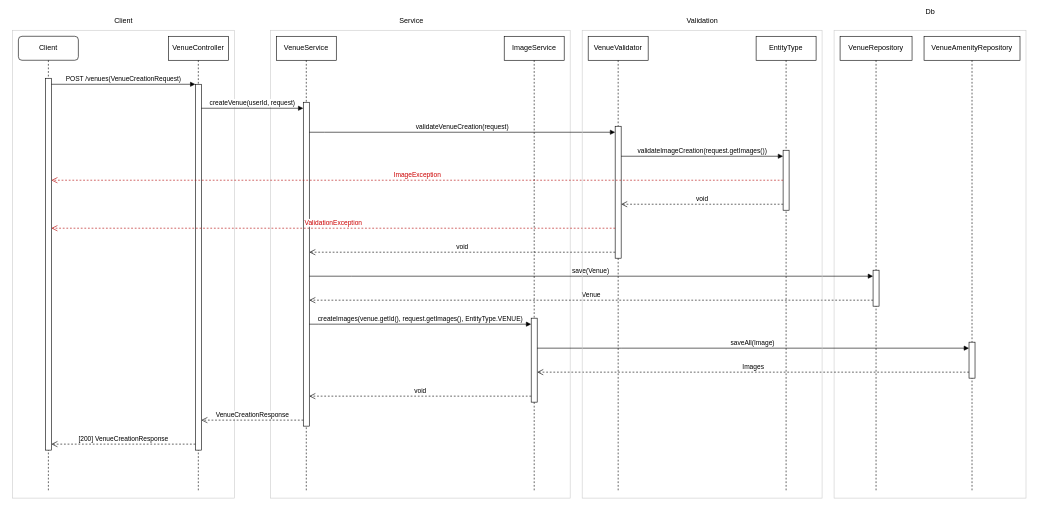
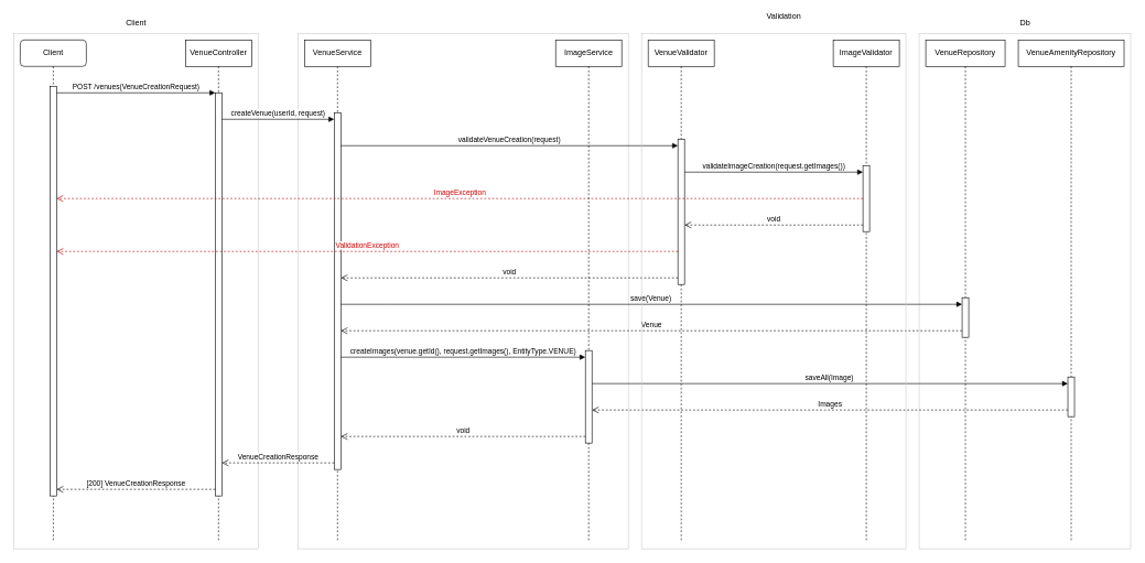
  <mxCell id="0" />
  <mxCell id="1" parent="0" />
  <mxCell id="2" value="" style="rounded=0;whiteSpace=wrap;html=1;fillColor=none;strokeColor=#CCCCCC;fontColor=#333333;" parent="1" vertex="1"><mxGeometry x="20" y="50" width="370" height="780" as="geometry" /></mxCell>
  <mxCell id="3" value="" style="rounded=0;whiteSpace=wrap;html=1;fillColor=none;strokeColor=#CCCCCC;fontColor=light-dark(#ff0000, #ededed);" parent="1" vertex="1"><mxGeometry x="450" y="50" width="500" height="780" as="geometry" /></mxCell>
  <mxCell id="4" value="" style="rounded=0;whiteSpace=wrap;html=1;fillColor=none;strokeColor=#CCCCCC;fontColor=#333333;" parent="1" vertex="1"><mxGeometry x="1390" y="50" width="320" height="780" as="geometry" /></mxCell>
  <mxCell id="5" value="Client" style="shape=umlLifeline;perimeter=lifelinePerimeter;whiteSpace=wrap;html=1;container=0;dropTarget=0;collapsible=0;recursiveResize=0;outlineConnect=0;portConstraint=eastwest;newEdgeStyle={&quot;edgeStyle&quot;:&quot;elbowEdgeStyle&quot;,&quot;elbow&quot;:&quot;vertical&quot;,&quot;curved&quot;:0,&quot;rounded&quot;:0};rounded=1;" parent="1" vertex="1"><mxGeometry x="30" y="60" width="100" height="760" as="geometry" /></mxCell>
  <mxCell id="6" value="" style="html=1;points=[];perimeter=orthogonalPerimeter;outlineConnect=0;targetShapes=umlLifeline;portConstraint=eastwest;newEdgeStyle={&quot;edgeStyle&quot;:&quot;elbowEdgeStyle&quot;,&quot;elbow&quot;:&quot;vertical&quot;,&quot;curved&quot;:0,&quot;rounded&quot;:0};" parent="5" vertex="1"><mxGeometry x="45" y="70" width="10" height="620" as="geometry" /></mxCell>
  <mxCell id="7" value="VenueController" style="shape=umlLifeline;perimeter=lifelinePerimeter;whiteSpace=wrap;html=1;container=0;dropTarget=0;collapsible=0;recursiveResize=0;outlineConnect=0;portConstraint=eastwest;newEdgeStyle={&quot;edgeStyle&quot;:&quot;elbowEdgeStyle&quot;,&quot;elbow&quot;:&quot;vertical&quot;,&quot;curved&quot;:0,&quot;rounded&quot;:0};" parent="1" vertex="1"><mxGeometry x="280" y="60" width="100" height="760" as="geometry" /></mxCell>
  <mxCell id="8" value="" style="html=1;points=[];perimeter=orthogonalPerimeter;outlineConnect=0;targetShapes=umlLifeline;portConstraint=eastwest;newEdgeStyle={&quot;edgeStyle&quot;:&quot;elbowEdgeStyle&quot;,&quot;elbow&quot;:&quot;vertical&quot;,&quot;curved&quot;:0,&quot;rounded&quot;:0};" parent="7" vertex="1"><mxGeometry x="45" y="80" width="10" height="610" as="geometry" /></mxCell>
  <mxCell id="9" value="POST /venues(VenueCreationRequest)" style="html=1;verticalAlign=bottom;endArrow=block;edgeStyle=elbowEdgeStyle;elbow=vertical;curved=0;rounded=0;" parent="1" source="6" target="8" edge="1"><mxGeometry relative="1" as="geometry"><mxPoint x="185" y="150" as="sourcePoint" /><Array as="points"><mxPoint x="170" y="140" /></Array></mxGeometry></mxCell>
  <mxCell id="10" value="VenueService" style="shape=umlLifeline;perimeter=lifelinePerimeter;whiteSpace=wrap;html=1;container=0;dropTarget=0;collapsible=0;recursiveResize=0;outlineConnect=0;portConstraint=eastwest;newEdgeStyle={&quot;edgeStyle&quot;:&quot;elbowEdgeStyle&quot;,&quot;elbow&quot;:&quot;vertical&quot;,&quot;curved&quot;:0,&quot;rounded&quot;:0};" parent="1" vertex="1"><mxGeometry x="460" y="60" width="100" height="760" as="geometry" /></mxCell>
  <mxCell id="11" value="" style="html=1;points=[];perimeter=orthogonalPerimeter;outlineConnect=0;targetShapes=umlLifeline;portConstraint=eastwest;newEdgeStyle={&quot;edgeStyle&quot;:&quot;elbowEdgeStyle&quot;,&quot;elbow&quot;:&quot;vertical&quot;,&quot;curved&quot;:0,&quot;rounded&quot;:0};" parent="10" vertex="1"><mxGeometry x="45" y="110" width="10" height="540" as="geometry" /></mxCell>
  <mxCell id="12" value="validateVenueCreation(request)" style="html=1;verticalAlign=bottom;endArrow=block;edgeStyle=elbowEdgeStyle;elbow=vertical;curved=0;rounded=0;" parent="1" source="11" target="14" edge="1"><mxGeometry relative="1" as="geometry"><mxPoint x="500" y="220" as="sourcePoint" /><Array as="points"><mxPoint x="540" y="220" /></Array><mxPoint x="680" y="220" as="targetPoint" /></mxGeometry></mxCell>
  <mxCell id="13" value="VenueValidator" style="shape=umlLifeline;perimeter=lifelinePerimeter;whiteSpace=wrap;html=1;container=0;dropTarget=0;collapsible=0;recursiveResize=0;outlineConnect=0;portConstraint=eastwest;newEdgeStyle={&quot;edgeStyle&quot;:&quot;elbowEdgeStyle&quot;,&quot;elbow&quot;:&quot;vertical&quot;,&quot;curved&quot;:0,&quot;rounded&quot;:0};" parent="1" vertex="1"><mxGeometry x="980" y="60" width="100" height="760" as="geometry" /></mxCell>
  <mxCell id="14" value="" style="html=1;points=[];perimeter=orthogonalPerimeter;outlineConnect=0;targetShapes=umlLifeline;portConstraint=eastwest;newEdgeStyle={&quot;edgeStyle&quot;:&quot;elbowEdgeStyle&quot;,&quot;elbow&quot;:&quot;vertical&quot;,&quot;curved&quot;:0,&quot;rounded&quot;:0};" parent="13" vertex="1"><mxGeometry x="45" y="150" width="10" height="220" as="geometry" /></mxCell>
- <mxCell id="15" value="EntityType" style="shape=umlLifeline;perimeter=lifelinePerimeter;whiteSpace=wrap;html=1;container=0;dropTarget=0;collapsible=0;recursiveResize=0;outlineConnect=0;portConstraint=eastwest;newEdgeStyle={&quot;edgeStyle&quot;:&quot;elbowEdgeStyle&quot;,&quot;elbow&quot;:&quot;vertical&quot;,&quot;curved&quot;:0,&quot;rounded&quot;:0};" parent="1" vertex="1"><mxGeometry x="1260" y="60" width="100" height="760" as="geometry" /></mxCell>
+ <mxCell id="15" value="ImageValidator" style="shape=umlLifeline;perimeter=lifelinePerimeter;whiteSpace=wrap;html=1;container=0;dropTarget=0;collapsible=0;recursiveResize=0;outlineConnect=0;portConstraint=eastwest;newEdgeStyle={&quot;edgeStyle&quot;:&quot;elbowEdgeStyle&quot;,&quot;elbow&quot;:&quot;vertical&quot;,&quot;curved&quot;:0,&quot;rounded&quot;:0};" parent="1" vertex="1"><mxGeometry x="1260" y="60" width="100" height="760" as="geometry" /></mxCell>
  <mxCell id="16" value="" style="html=1;points=[];perimeter=orthogonalPerimeter;outlineConnect=0;targetShapes=umlLifeline;portConstraint=eastwest;newEdgeStyle={&quot;edgeStyle&quot;:&quot;elbowEdgeStyle&quot;,&quot;elbow&quot;:&quot;vertical&quot;,&quot;curved&quot;:0,&quot;rounded&quot;:0};" parent="15" vertex="1"><mxGeometry x="45" y="190" width="10" height="100" as="geometry" /></mxCell>
  <mxCell id="17" value="validateImageCreation(request.getImages())" style="html=1;verticalAlign=bottom;endArrow=block;edgeStyle=elbowEdgeStyle;elbow=vertical;curved=0;rounded=0;" parent="1" source="14" target="16" edge="1"><mxGeometry relative="1" as="geometry"><mxPoint x="1050" y="260" as="sourcePoint" /><Array as="points"><mxPoint x="1105" y="260" /></Array><mxPoint x="1260" y="260" as="targetPoint" /></mxGeometry></mxCell>
- <mxCell id="18" value="Validation" style="text;html=1;align=center;verticalAlign=middle;resizable=0;points=[];autosize=1;strokeColor=none;fillColor=none;" parent="1" vertex="1"><mxGeometry x="1130" width="80" height="30" as="geometry" y="20" /></mxCell>
+ <mxCell id="18" value="Validation" style="text;html=1;align=center;verticalAlign=middle;resizable=0;points=[];autosize=1;strokeColor=none;fillColor=none;" parent="1" vertex="1"><mxGeometry x="1145" y="10" width="80" height="30" as="geometry" /></mxCell>
  <mxCell id="19" value="void" style="html=1;verticalAlign=bottom;endArrow=open;dashed=1;endSize=8;edgeStyle=elbowEdgeStyle;elbow=vertical;curved=0;rounded=0;" parent="1" source="16" target="14" edge="1"><mxGeometry relative="1" as="geometry"><mxPoint x="1020" y="300" as="targetPoint" /><Array as="points"><mxPoint x="1090" y="340" /><mxPoint x="1115" y="300" /></Array><mxPoint x="1260" y="300" as="sourcePoint" /></mxGeometry></mxCell>
  <mxCell id="20" value="void" style="html=1;verticalAlign=bottom;endArrow=open;dashed=1;endSize=8;edgeStyle=elbowEdgeStyle;elbow=vertical;curved=0;rounded=0;" parent="1" source="14" edge="1" target="11"><mxGeometry relative="1" as="geometry"><mxPoint x="490" y="420" as="targetPoint" /><Array as="points"><mxPoint x="670" y="420" /><mxPoint x="695" y="540" /></Array><mxPoint x="1040" y="420" as="sourcePoint" /></mxGeometry></mxCell>
  <mxCell id="21" value="save(Venue)" style="html=1;verticalAlign=bottom;endArrow=block;edgeStyle=elbowEdgeStyle;elbow=horizontal;curved=0;rounded=0;" parent="1" source="11" target="23" edge="1"><mxGeometry x="-0.002" relative="1" as="geometry"><mxPoint x="530" y="460" as="sourcePoint" /><Array as="points"><mxPoint x="585" y="460" /></Array><mxPoint x="1260" y="460" as="targetPoint" /><mxPoint as="offset" /></mxGeometry></mxCell>
  <mxCell id="22" value="VenueRepository" style="shape=umlLifeline;perimeter=lifelinePerimeter;whiteSpace=wrap;html=1;container=0;dropTarget=0;collapsible=0;recursiveResize=0;outlineConnect=0;portConstraint=eastwest;newEdgeStyle={&quot;edgeStyle&quot;:&quot;elbowEdgeStyle&quot;,&quot;elbow&quot;:&quot;vertical&quot;,&quot;curved&quot;:0,&quot;rounded&quot;:0};" parent="1" vertex="1"><mxGeometry x="1400" y="60" width="120" height="760" as="geometry" /></mxCell>
  <mxCell id="23" value="" style="html=1;points=[];perimeter=orthogonalPerimeter;outlineConnect=0;targetShapes=umlLifeline;portConstraint=eastwest;newEdgeStyle={&quot;edgeStyle&quot;:&quot;elbowEdgeStyle&quot;,&quot;elbow&quot;:&quot;vertical&quot;,&quot;curved&quot;:0,&quot;rounded&quot;:0};" parent="1" vertex="1"><mxGeometry x="1455" y="450" width="10" height="60" as="geometry" /></mxCell>
  <mxCell id="24" value="Venue" style="html=1;verticalAlign=bottom;endArrow=open;dashed=1;endSize=8;edgeStyle=elbowEdgeStyle;elbow=vertical;curved=0;rounded=0;" parent="1" source="23" target="11" edge="1"><mxGeometry relative="1" as="geometry"><mxPoint x="1100" y="500" as="targetPoint" /><Array as="points"><mxPoint x="1215" y="500" /></Array><mxPoint x="1480" y="500" as="sourcePoint" /></mxGeometry></mxCell>
  <mxCell id="25" value="createImages(venue.getId(), request.getImages(), EntityType.VENUE)" style="html=1;verticalAlign=bottom;endArrow=block;edgeStyle=elbowEdgeStyle;elbow=horizontal;curved=0;rounded=0;" parent="1" source="11" target="29" edge="1"><mxGeometry x="-0.002" relative="1" as="geometry"><mxPoint x="600" y="540" as="sourcePoint" /><Array as="points"><mxPoint x="530" y="540" /></Array><mxPoint x="755" y="540" as="targetPoint" /><mxPoint as="offset" /></mxGeometry></mxCell>
  <mxCell id="26" value="VenueAmenityRepository" style="shape=umlLifeline;perimeter=lifelinePerimeter;whiteSpace=wrap;html=1;container=0;dropTarget=0;collapsible=0;recursiveResize=0;outlineConnect=0;portConstraint=eastwest;newEdgeStyle={&quot;edgeStyle&quot;:&quot;elbowEdgeStyle&quot;,&quot;elbow&quot;:&quot;vertical&quot;,&quot;curved&quot;:0,&quot;rounded&quot;:0};" parent="1" vertex="1"><mxGeometry x="1540" y="60" width="160" height="760" as="geometry" /></mxCell>
  <mxCell id="27" value="" style="html=1;points=[];perimeter=orthogonalPerimeter;outlineConnect=0;targetShapes=umlLifeline;portConstraint=eastwest;newEdgeStyle={&quot;edgeStyle&quot;:&quot;elbowEdgeStyle&quot;,&quot;elbow&quot;:&quot;vertical&quot;,&quot;curved&quot;:0,&quot;rounded&quot;:0};" parent="26" vertex="1"><mxGeometry x="75" y="510" width="10" height="60" as="geometry" /></mxCell>
  <mxCell id="28" value="ImageService" style="shape=umlLifeline;perimeter=lifelinePerimeter;whiteSpace=wrap;html=1;container=0;dropTarget=0;collapsible=0;recursiveResize=0;outlineConnect=0;portConstraint=eastwest;newEdgeStyle={&quot;edgeStyle&quot;:&quot;elbowEdgeStyle&quot;,&quot;elbow&quot;:&quot;vertical&quot;,&quot;curved&quot;:0,&quot;rounded&quot;:0};" parent="1" vertex="1"><mxGeometry x="840" y="60" width="100" height="760" as="geometry" /></mxCell>
  <mxCell id="29" value="" style="html=1;points=[];perimeter=orthogonalPerimeter;outlineConnect=0;targetShapes=umlLifeline;portConstraint=eastwest;newEdgeStyle={&quot;edgeStyle&quot;:&quot;elbowEdgeStyle&quot;,&quot;elbow&quot;:&quot;vertical&quot;,&quot;curved&quot;:0,&quot;rounded&quot;:0};" parent="28" vertex="1"><mxGeometry x="45" y="470" width="10" height="140" as="geometry" /></mxCell>
  <mxCell id="30" value="saveAll(Image)" style="html=1;verticalAlign=bottom;endArrow=block;edgeStyle=elbowEdgeStyle;elbow=horizontal;curved=0;rounded=0;" parent="1" source="29" target="27" edge="1"><mxGeometry x="-0.002" relative="1" as="geometry"><mxPoint x="990" y="580" as="sourcePoint" /><Array as="points"><mxPoint x="1035" y="580" /></Array><mxPoint x="1390" y="580" as="targetPoint" /><mxPoint as="offset" /></mxGeometry></mxCell>
  <mxCell id="31" value="Images" style="html=1;verticalAlign=bottom;endArrow=open;dashed=1;endSize=8;edgeStyle=elbowEdgeStyle;elbow=vertical;curved=0;rounded=0;" parent="1" source="27" target="29" edge="1"><mxGeometry relative="1" as="geometry"><mxPoint x="510" y="620" as="targetPoint" /><Array as="points"><mxPoint x="1240" y="620" /></Array><mxPoint x="1630" y="620" as="sourcePoint" /></mxGeometry></mxCell>
  <mxCell id="32" value="void" style="html=1;verticalAlign=bottom;endArrow=open;dashed=1;endSize=8;edgeStyle=elbowEdgeStyle;elbow=vertical;curved=0;rounded=0;" parent="1" source="29" target="11" edge="1"><mxGeometry relative="1" as="geometry"><mxPoint x="540" y="660" as="targetPoint" /><Array as="points"><mxPoint x="690" y="660" /></Array><mxPoint x="870" y="660" as="sourcePoint" /></mxGeometry></mxCell>
  <mxCell id="33" value="VenueCreationResponse" style="html=1;verticalAlign=bottom;endArrow=open;dashed=1;endSize=8;edgeStyle=elbowEdgeStyle;elbow=vertical;curved=0;rounded=0;" parent="1" source="11" target="8" edge="1"><mxGeometry relative="1" as="geometry"><mxPoint x="250" y="700" as="targetPoint" /><Array as="points"><mxPoint x="410" y="700" /></Array><mxPoint x="460" y="700" as="sourcePoint" /></mxGeometry></mxCell>
  <mxCell id="34" value="[200] VenueCreationResponse" style="html=1;verticalAlign=bottom;endArrow=open;dashed=1;endSize=8;edgeStyle=elbowEdgeStyle;elbow=vertical;curved=0;rounded=0;" parent="1" source="8" target="6" edge="1"><mxGeometry relative="1" as="geometry"><mxPoint x="110" y="740" as="targetPoint" /><Array as="points"><mxPoint x="225" y="740" /></Array><mxPoint x="290" y="740" as="sourcePoint" /></mxGeometry></mxCell>
- <mxCell id="35" value="Service" style="text;html=1;align=center;verticalAlign=middle;resizable=0;points=[];autosize=1;strokeColor=none;fillColor=none;" parent="1" vertex="1"><mxGeometry x="655" width="60" height="30" as="geometry" y="20" /></mxCell>
  <mxCell id="36" value="Client" style="text;html=1;align=center;verticalAlign=middle;resizable=0;points=[];autosize=1;strokeColor=none;fillColor=none;" parent="1" vertex="1"><mxGeometry x="180" width="50" height="30" as="geometry" y="20" /></mxCell>
- <mxCell id="37" value="Db" style="text;html=1;align=center;verticalAlign=middle;resizable=0;points=[];autosize=1;strokeColor=none;fillColor=none;" parent="1" vertex="1"><mxGeometry x="1530" y="5" width="40" height="30" as="geometry" /></mxCell>
+ <mxCell id="37" value="Db" style="text;html=1;align=center;verticalAlign=middle;resizable=0;points=[];autosize=1;strokeColor=none;fillColor=none;" parent="1" vertex="1"><mxGeometry x="1530" width="40" height="30" as="geometry" y="20" /></mxCell>
  <mxCell id="38" value="createVenue(userId, request)" style="html=1;verticalAlign=bottom;endArrow=block;edgeStyle=elbowEdgeStyle;elbow=vertical;curved=0;rounded=0;" parent="1" source="8" target="11" edge="1"><mxGeometry relative="1" as="geometry"><mxPoint x="390" y="180" as="sourcePoint" /><Array as="points"><mxPoint x="390" y="180" /></Array><mxPoint x="630" y="180" as="targetPoint" /></mxGeometry></mxCell>
  <mxCell id="39" value="ValidationException" style="html=1;verticalAlign=bottom;endArrow=open;dashed=1;endSize=8;edgeStyle=elbowEdgeStyle;elbow=vertical;curved=0;rounded=0;fontColor=#CC0000;fillColor=#e51400;strokeColor=#B20000;" parent="1" source="14" target="6" edge="1"><mxGeometry relative="1" as="geometry"><mxPoint x="70" y="380" as="targetPoint" /><Array as="points"><mxPoint x="625" y="380" /><mxPoint x="650" y="500" /></Array><mxPoint x="1020" y="380" as="sourcePoint" /></mxGeometry></mxCell>
  <mxCell id="40" value="ImageException" style="html=1;verticalAlign=bottom;endArrow=open;dashed=1;endSize=8;edgeStyle=elbowEdgeStyle;elbow=vertical;curved=0;rounded=0;fillColor=#e51400;strokeColor=#B20000;fontColor=#CC0000;" parent="1" source="16" target="6" edge="1"><mxGeometry relative="1" as="geometry"><mxPoint x="880" y="340" as="targetPoint" /><Array as="points"><mxPoint x="1150" y="300" /><mxPoint x="960" y="290" /><mxPoint x="960" y="340" /></Array><mxPoint x="1150" y="340" as="sourcePoint" /></mxGeometry></mxCell>
  <mxCell id="41" value="" style="rounded=0;whiteSpace=wrap;html=1;fillColor=none;strokeColor=#CCCCCC;fontColor=#333333;" parent="1" vertex="1"><mxGeometry x="970" y="50" width="400" height="780" as="geometry" /></mxCell>
